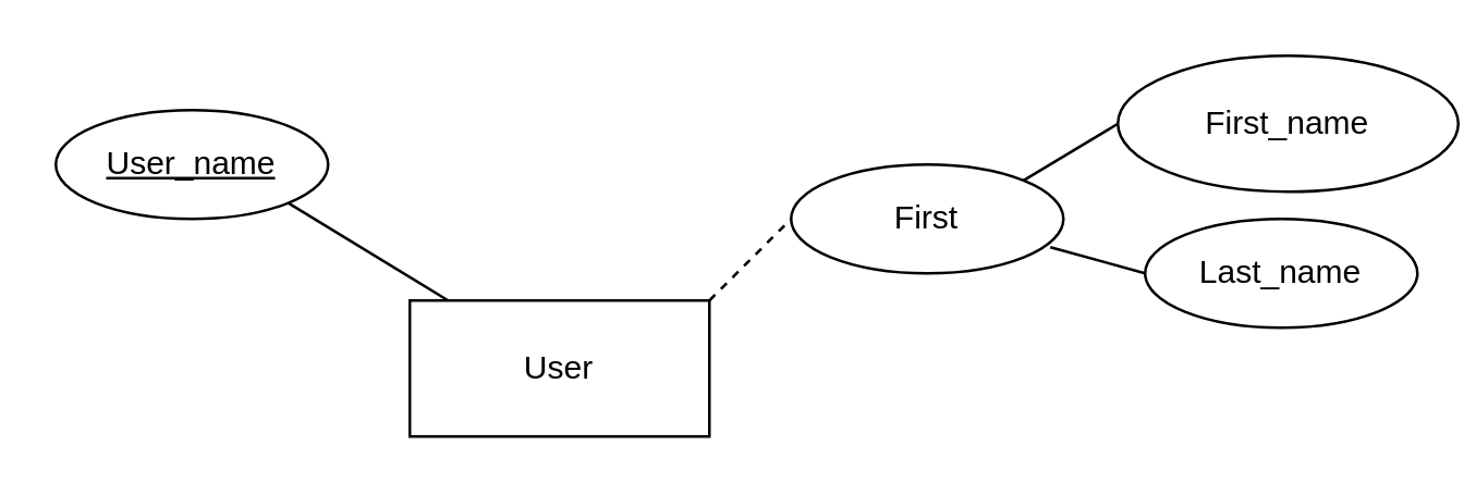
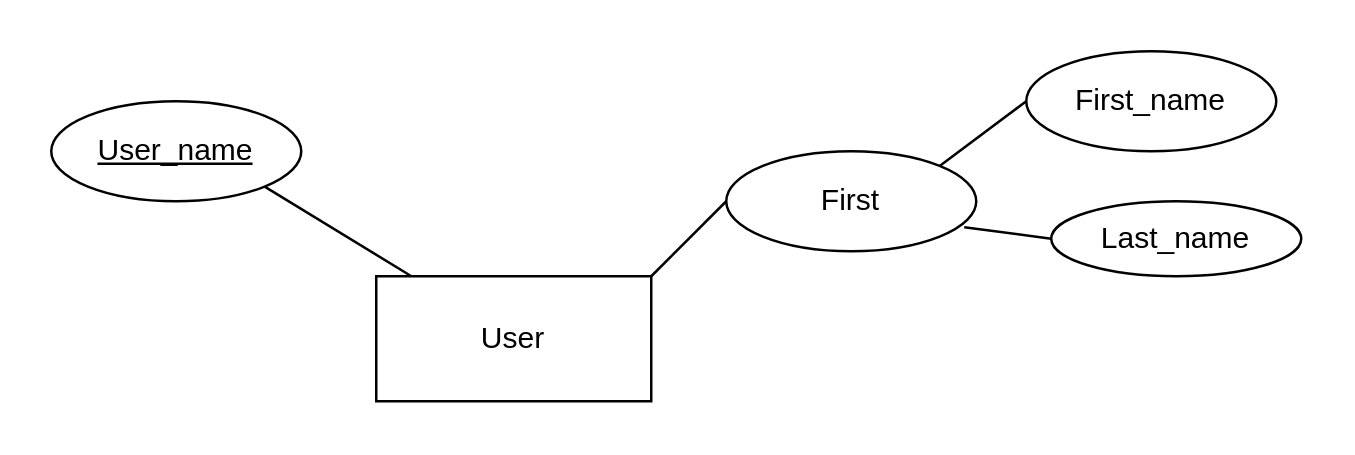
  <mxCell id="0" />
  <mxCell id="1" parent="0" />
  <mxCell id="2" value="User" style="rounded=0;whiteSpace=wrap;html=1;" vertex="1" parent="1"><mxGeometry x="150" y="110" width="110" height="50" as="geometry" /></mxCell>
  <mxCell id="3" value="&lt;u&gt;User_name&lt;/u&gt;" style="ellipse;whiteSpace=wrap;html=1;" vertex="1" parent="1"><mxGeometry x="20" y="40" width="100" height="40" as="geometry" /></mxCell>
- <mxCell id="4" value="Last_name" style="ellipse;whiteSpace=wrap;html=1;" vertex="1" parent="1"><mxGeometry x="420" y="80" width="100" height="40" as="geometry" /></mxCell>
- <mxCell id="5" value="First_name" style="ellipse;whiteSpace=wrap;html=1;" vertex="1" parent="1"><mxGeometry x="410" y="20" width="125" height="50" as="geometry" /></mxCell>
+ <mxCell id="4" value="Last_name" style="ellipse;whiteSpace=wrap;html=1;" vertex="1" parent="1"><mxGeometry x="420" y="80" width="100" height="30" as="geometry" /></mxCell>
+ <mxCell id="5" value="First_name" style="ellipse;whiteSpace=wrap;html=1;" vertex="1" parent="1"><mxGeometry x="410" y="20" width="100" height="40" as="geometry" /></mxCell>
  <mxCell id="6" value="" style="endArrow=none;html=1;exitX=1;exitY=1;exitDx=0;exitDy=0;" edge="1" parent="1" source="3" target="2"><mxGeometry width="50" height="50" relative="1" as="geometry"><mxPoint x="-10" y="250" as="sourcePoint" /><mxPoint x="40" y="200" as="targetPoint" /></mxGeometry></mxCell>
  <mxCell id="7" value="First" style="ellipse;whiteSpace=wrap;html=1;" vertex="1" parent="1"><mxGeometry x="290" y="60" width="100" height="40" as="geometry" /></mxCell>
- <mxCell id="8" value="" style="endArrow=none;html=1;entryX=0;entryY=0.5;entryDx=0;entryDy=0;exitX=1;exitY=0;exitDx=0;exitDy=0;dashed=1;" edge="1" parent="1" source="2" target="7"><mxGeometry width="50" height="50" relative="1" as="geometry"><mxPoint x="-10" y="250" as="sourcePoint" /><mxPoint x="40" y="200" as="targetPoint" /></mxGeometry></mxCell>
+ <mxCell id="8" value="" style="endArrow=none;html=1;entryX=0;entryY=0.5;entryDx=0;entryDy=0;exitX=1;exitY=0;exitDx=0;exitDy=0;" edge="1" parent="1" source="2" target="7"><mxGeometry width="50" height="50" relative="1" as="geometry"><mxPoint x="-10" y="250" as="sourcePoint" /><mxPoint x="40" y="200" as="targetPoint" /></mxGeometry></mxCell>
  <mxCell id="9" value="" style="endArrow=none;html=1;entryX=0.952;entryY=0.76;entryDx=0;entryDy=0;entryPerimeter=0;exitX=0;exitY=0.5;exitDx=0;exitDy=0;" edge="1" parent="1" source="4" target="7"><mxGeometry width="50" height="50" relative="1" as="geometry"><mxPoint x="-10" y="250" as="sourcePoint" /><mxPoint x="40" y="200" as="targetPoint" /></mxGeometry></mxCell>
  <mxCell id="10" value="" style="endArrow=none;html=1;entryX=0;entryY=0.5;entryDx=0;entryDy=0;exitX=1;exitY=0;exitDx=0;exitDy=0;" edge="1" parent="1" source="7" target="5"><mxGeometry width="50" height="50" relative="1" as="geometry"><mxPoint x="-10" y="250" as="sourcePoint" /><mxPoint x="40" y="200" as="targetPoint" /></mxGeometry></mxCell>
